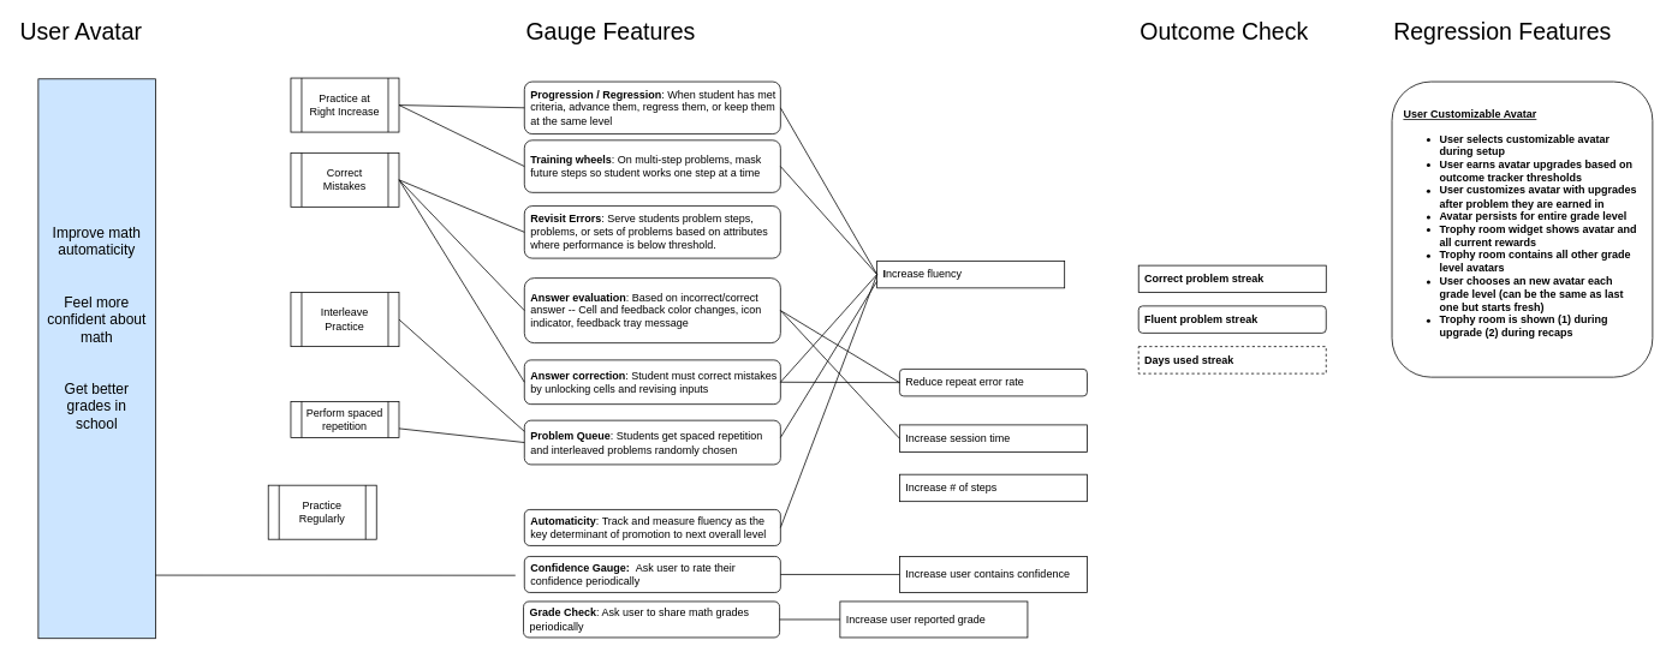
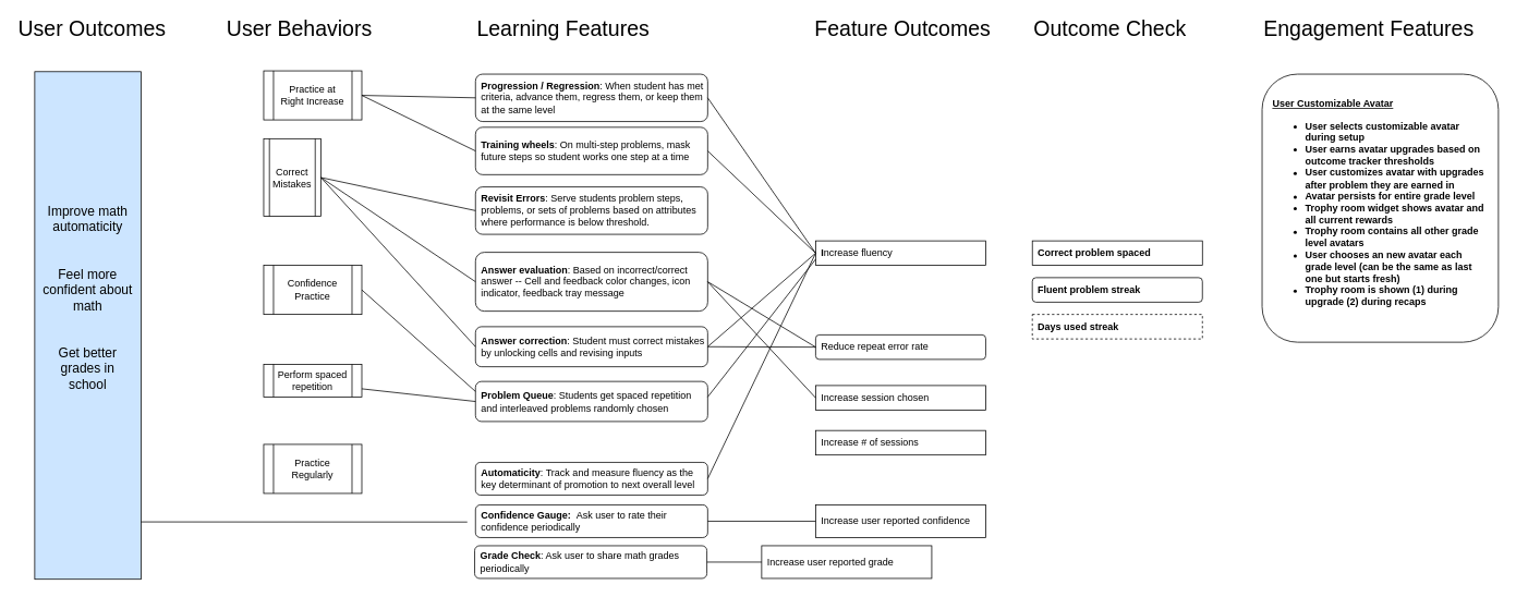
  <mxCell id="0" />
  <mxCell id="1" parent="0" />
  <mxCell id="2" value="&lt;div&gt;&lt;span style=&quot;background-color: transparent;&quot;&gt;&lt;b&gt;Answer evaluation&lt;/b&gt;: Based on incorrect/correct answer -- Cell and feedback color changes, icon indicator, feedback tray message&lt;/span&gt;&lt;/div&gt;" style="rounded=1;whiteSpace=wrap;html=1;align=left;spacingLeft=5;fillColor=none;fontColor=light-dark(#000000, #faf4f4);strokeColor=default;" parent="1" vertex="1"><mxGeometry x="581" y="308" width="284" height="72" as="geometry" /></mxCell>
- <mxCell id="3" value="Practice Regularly" style="shape=process;whiteSpace=wrap;html=1;backgroundOutline=1;spacingLeft=4;spacingRight=4;fontColor=light-dark(#000000, #faf4f4);" parent="1" vertex="1"><mxGeometry x="297" y="538" width="120" height="60" as="geometry" /></mxCell>
- <mxCell id="4" value="Correct Mistakes" style="shape=process;whiteSpace=wrap;html=1;backgroundOutline=1;spacingLeft=4;spacingRight=4;fontColor=light-dark(#000000, #faf4f4);" parent="1" vertex="1"><mxGeometry x="322" y="169" width="120" height="60" as="geometry" /></mxCell>
+ <mxCell id="3" value="Practice Regularly" style="shape=process;whiteSpace=wrap;html=1;backgroundOutline=1;spacingLeft=4;spacingRight=4;fontColor=light-dark(#000000, #faf4f4);" parent="1" vertex="1"><mxGeometry x="322" y="543" width="120" height="60" as="geometry" /></mxCell>
+ <mxCell id="4" value="Correct Mistakes" style="shape=process;whiteSpace=wrap;html=1;backgroundOutline=1;spacingLeft=4;spacingRight=4;fontColor=light-dark(#000000, #faf4f4);" parent="1" vertex="1"><mxGeometry x="322" y="169" width="70" height="95" as="geometry" /></mxCell>
  <mxCell id="5" value="Practice at Right Increase" style="shape=process;whiteSpace=wrap;html=1;backgroundOutline=1;spacingLeft=4;spacingRight=4;fontColor=light-dark(#000000, #faf4f4);" parent="1" vertex="1"><mxGeometry x="322" y="86" width="120" height="60" as="geometry" /></mxCell>
  <mxCell id="6" value="Perform spaced repetition" style="shape=process;whiteSpace=wrap;html=1;backgroundOutline=1;spacingLeft=4;spacingRight=4;fontColor=light-dark(#000000, #faf4f4);" parent="1" vertex="1"><mxGeometry x="322" y="445" width="120" height="40" as="geometry" /></mxCell>
- <mxCell id="7" value="Interleave Practice" style="shape=process;whiteSpace=wrap;html=1;backgroundOutline=1;spacingLeft=4;spacingRight=4;fontColor=light-dark(#000000, #faf4f4);" parent="1" vertex="1"><mxGeometry x="322" y="324" width="120" height="60" as="geometry" /></mxCell>
+ <mxCell id="7" value="Confidence Practice" style="shape=process;whiteSpace=wrap;html=1;backgroundOutline=1;spacingLeft=4;spacingRight=4;fontColor=light-dark(#000000, #faf4f4);" parent="1" vertex="1"><mxGeometry x="322" y="324" width="120" height="60" as="geometry" /></mxCell>
  <mxCell id="8" style="edgeStyle=orthogonalEdgeStyle;rounded=0;orthogonalLoop=1;jettySize=auto;html=1;exitX=0.5;exitY=1;exitDx=0;exitDy=0;fontColor=light-dark(#000000, #faf4f4);" parent="1" source="5" target="5" edge="1"><mxGeometry relative="1" as="geometry" /></mxCell>
  <mxCell id="9" value="&lt;div style=&quot;&quot;&gt;&lt;font style=&quot;font-size: 24px;&quot;&gt;&lt;br&gt;&lt;/font&gt;&lt;/div&gt;&lt;div style=&quot;&quot;&gt;&lt;font style=&quot;font-size: 24px;&quot;&gt;&lt;br&gt;&lt;/font&gt;&lt;/div&gt;&lt;div style=&quot;&quot;&gt;&lt;font style=&quot;font-size: 24px;&quot;&gt;&lt;br&gt;&lt;/font&gt;&lt;/div&gt;&lt;div style=&quot;&quot;&gt;&lt;font style=&quot;font-size: 24px;&quot;&gt;&lt;br&gt;&lt;/font&gt;&lt;/div&gt;&lt;div style=&quot;&quot;&gt;&lt;font style=&quot;font-size: 24px;&quot;&gt;&lt;br&gt;&lt;/font&gt;&lt;/div&gt;&lt;div style=&quot;&quot;&gt;&lt;font size=&quot;3&quot;&gt;Improve math automaticity&lt;/font&gt;&lt;/div&gt;&lt;div style=&quot;&quot;&gt;&lt;font size=&quot;3&quot;&gt;&lt;br&gt;&lt;/font&gt;&lt;/div&gt;&lt;div style=&quot;&quot;&gt;&lt;font size=&quot;3&quot;&gt;&lt;br&gt;&lt;/font&gt;&lt;/div&gt;&lt;div style=&quot;&quot;&gt;&lt;font size=&quot;3&quot;&gt;Feel more confident about math&lt;/font&gt;&lt;/div&gt;&lt;div style=&quot;&quot;&gt;&lt;font size=&quot;3&quot;&gt;&lt;br&gt;&lt;/font&gt;&lt;/div&gt;&lt;div style=&quot;&quot;&gt;&lt;font size=&quot;3&quot;&gt;&lt;br&gt;&lt;/font&gt;&lt;/div&gt;&lt;div style=&quot;&quot;&gt;&lt;font size=&quot;3&quot;&gt;Get better grades in school&lt;/font&gt;&lt;/div&gt;" style="rounded=0;whiteSpace=wrap;html=1;align=center;spacingLeft=9;verticalAlign=top;spacingTop=11;spacingRight=9;fillColor=light-dark(#CCE5FF,var(--ge-dark-color, #121212));fontColor=light-dark(#000000, #faf4f4);" parent="1" vertex="1"><mxGeometry x="42" y="87" width="130" height="621" as="geometry" /></mxCell>
- <mxCell id="10" value="User Avatar" style="text;html=1;align=left;verticalAlign=middle;whiteSpace=wrap;rounded=0;fontSize=26;fontColor=light-dark(#000000, #faf4f4);" parent="1" vertex="1"><mxGeometry x="20" y="20" width="215" height="30" as="geometry" /></mxCell>
- <mxCell id="12" value="Gauge Features" style="text;html=1;align=left;verticalAlign=middle;whiteSpace=wrap;rounded=0;fontSize=26;fontColor=light-dark(#000000, #faf4f4);" parent="1" vertex="1"><mxGeometry x="581" y="20" width="250" height="30" as="geometry" /></mxCell>
+ <mxCell id="10" value="User Outcomes" style="text;html=1;align=left;verticalAlign=middle;whiteSpace=wrap;rounded=0;fontSize=26;fontColor=light-dark(#000000, #faf4f4);" parent="1" vertex="1"><mxGeometry x="20" y="20" width="215" height="30" as="geometry" /></mxCell>
+ <mxCell id="11" value="User Behaviors" style="text;html=1;align=left;verticalAlign=middle;whiteSpace=wrap;rounded=0;fontSize=26;fontColor=light-dark(#000000, #faf4f4);" parent="1" vertex="1"><mxGeometry x="275" y="20" width="240" height="30" as="geometry" /></mxCell>
+ <mxCell id="12" value="Learning Features" style="text;html=1;align=left;verticalAlign=middle;whiteSpace=wrap;rounded=0;fontSize=26;fontColor=light-dark(#000000, #faf4f4);" parent="1" vertex="1"><mxGeometry x="581" y="20" width="250" height="30" as="geometry" /></mxCell>
+ <mxCell id="13" value="Feature Outcomes" style="text;html=1;align=left;verticalAlign=middle;whiteSpace=wrap;rounded=0;fontSize=26;fontColor=light-dark(#000000, #faf4f4);" parent="1" vertex="1"><mxGeometry x="994" y="20" width="228" height="30" as="geometry" /></mxCell>
  <mxCell id="14" value="&lt;div&gt;&lt;span style=&quot;background-color: transparent;&quot;&gt;&lt;b&gt;Training wheels&lt;/b&gt;: On multi-step problems, mask future steps so student works one step at a time&lt;/span&gt;&lt;/div&gt;" style="rounded=1;whiteSpace=wrap;html=1;align=left;spacingLeft=5;fillColor=none;fontColor=light-dark(#000000, #faf4f4);strokeColor=default;" parent="1" vertex="1"><mxGeometry x="581" y="155" width="284" height="58" as="geometry" /></mxCell>
- <mxCell id="15" value="&lt;b&gt;I&lt;/b&gt;ncrease fluency" style="rounded=0;whiteSpace=wrap;html=1;align=left;spacingLeft=5;fontStyle=0;fontColor=light-dark(#000000, #faf4f4);" parent="1" vertex="1"><mxGeometry x="972" y="289" width="208" height="30" as="geometry" /></mxCell>
+ <mxCell id="15" value="&lt;b&gt;I&lt;/b&gt;ncrease fluency" style="rounded=0;whiteSpace=wrap;html=1;align=left;spacingLeft=5;fontStyle=0;fontColor=light-dark(#000000, #faf4f4);" parent="1" vertex="1"><mxGeometry x="997" y="294" width="208" height="30" as="geometry" /></mxCell>
  <mxCell id="16" value="" style="endArrow=none;html=1;rounded=0;entryX=0;entryY=0.5;entryDx=0;entryDy=0;exitX=1;exitY=0.5;exitDx=0;exitDy=0;fontColor=light-dark(#000000, #faf4f4);" parent="1" source="14" target="15" edge="1"><mxGeometry width="50" height="50" relative="1" as="geometry"><mxPoint x="875" y="33" as="sourcePoint" /><mxPoint x="1007" y="58" as="targetPoint" /></mxGeometry></mxCell>
  <mxCell id="17" value="" style="endArrow=none;html=1;rounded=0;entryX=0;entryY=0.5;entryDx=0;entryDy=0;exitX=1;exitY=0.5;exitDx=0;exitDy=0;fontColor=light-dark(#000000, #faf4f4);" parent="1" source="22" target="15" edge="1"><mxGeometry width="50" height="50" relative="1" as="geometry"><mxPoint x="875" y="182" as="sourcePoint" /><mxPoint x="997" y="197" as="targetPoint" /></mxGeometry></mxCell>
  <mxCell id="18" value="" style="endArrow=none;html=1;rounded=0;entryX=0;entryY=0.5;entryDx=0;entryDy=0;exitX=1;exitY=0.5;exitDx=0;exitDy=0;fontColor=light-dark(#000000, #faf4f4);" parent="1" source="5" target="14" edge="1"><mxGeometry width="50" height="50" relative="1" as="geometry"><mxPoint x="465" y="354" as="sourcePoint" /><mxPoint x="591" y="136" as="targetPoint" /></mxGeometry></mxCell>
  <mxCell id="19" value="&lt;div&gt;&lt;span style=&quot;background-color: transparent;&quot;&gt;&lt;b&gt;Answer correction&lt;/b&gt;: Student must correct mistakes by unlocking cells and revising inputs&lt;/span&gt;&lt;/div&gt;" style="rounded=1;whiteSpace=wrap;html=1;align=left;spacingLeft=5;fillColor=none;fontColor=light-dark(#000000, #faf4f4);strokeColor=default;" parent="1" vertex="1"><mxGeometry x="581" y="399" width="284" height="49" as="geometry" /></mxCell>
  <mxCell id="20" value="" style="endArrow=none;html=1;rounded=0;exitX=1;exitY=0.5;exitDx=0;exitDy=0;entryX=0;entryY=0.5;entryDx=0;entryDy=0;fontColor=light-dark(#000000, #faf4f4);" parent="1" source="4" target="19" edge="1"><mxGeometry width="50" height="50" relative="1" as="geometry"><mxPoint x="465" y="406" as="sourcePoint" /><mxPoint x="591" y="406" as="targetPoint" /></mxGeometry></mxCell>
  <mxCell id="21" value="" style="endArrow=none;html=1;rounded=0;exitX=1;exitY=0.5;exitDx=0;exitDy=0;entryX=0;entryY=0.5;entryDx=0;entryDy=0;fontColor=light-dark(#000000, #faf4f4);" parent="1" source="4" target="2" edge="1"><mxGeometry width="50" height="50" relative="1" as="geometry"><mxPoint x="465" y="520" as="sourcePoint" /><mxPoint x="591" y="520" as="targetPoint" /></mxGeometry></mxCell>
  <mxCell id="22" value="&lt;div&gt;&lt;span style=&quot;background-color: transparent;&quot;&gt;&lt;b&gt;Progression / Regression&lt;/b&gt;: When student has met criteria, advance them, regress them, or keep them at the same level&lt;/span&gt;&lt;/div&gt;" style="rounded=1;whiteSpace=wrap;html=1;align=left;spacingLeft=5;fillColor=none;fontColor=light-dark(#000000, #faf4f4);strokeColor=default;" parent="1" vertex="1"><mxGeometry x="581" y="90" width="284" height="58" as="geometry" /></mxCell>
  <mxCell id="23" value="" style="endArrow=none;html=1;rounded=0;exitX=1;exitY=0.5;exitDx=0;exitDy=0;entryX=0;entryY=0.5;entryDx=0;entryDy=0;fontColor=light-dark(#000000, #faf4f4);" parent="1" source="19" target="15" edge="1"><mxGeometry width="50" height="50" relative="1" as="geometry"><mxPoint x="875" y="272" as="sourcePoint" /><mxPoint x="1002" y="223" as="targetPoint" /></mxGeometry></mxCell>
  <mxCell id="24" value="Reduce repeat error rate" style="whiteSpace=wrap;html=1;align=left;spacingLeft=5;fontStyle=0;fontColor=light-dark(#000000, #faf4f4);rounded=1;" parent="1" vertex="1"><mxGeometry x="997" y="409" width="208" height="30" as="geometry" /></mxCell>
  <mxCell id="25" value="" style="endArrow=none;html=1;rounded=0;exitX=1;exitY=0.5;exitDx=0;exitDy=0;entryX=0;entryY=0.5;entryDx=0;entryDy=0;fontColor=light-dark(#000000, #faf4f4);" parent="1" source="19" target="24" edge="1"><mxGeometry width="50" height="50" relative="1" as="geometry"><mxPoint x="875" y="584" as="sourcePoint" /><mxPoint x="1007" y="319" as="targetPoint" /></mxGeometry></mxCell>
  <mxCell id="26" value="" style="endArrow=none;html=1;rounded=0;exitX=1;exitY=0.5;exitDx=0;exitDy=0;entryX=0;entryY=0.5;entryDx=0;entryDy=0;fontColor=light-dark(#000000, #faf4f4);" parent="1" source="2" target="24" edge="1"><mxGeometry width="50" height="50" relative="1" as="geometry"><mxPoint x="875" y="584" as="sourcePoint" /><mxPoint x="1007" y="408" as="targetPoint" /></mxGeometry></mxCell>
- <mxCell id="27" value="Increase session time" style="rounded=0;whiteSpace=wrap;html=1;align=left;spacingLeft=5;fontStyle=0;fontColor=light-dark(#000000, #faf4f4);" parent="1" vertex="1"><mxGeometry x="997" y="471" width="208" height="30" as="geometry" /></mxCell>
+ <mxCell id="27" value="Increase session chosen" style="rounded=0;whiteSpace=wrap;html=1;align=left;spacingLeft=5;fontStyle=0;fontColor=light-dark(#000000, #faf4f4);" parent="1" vertex="1"><mxGeometry x="997" y="471" width="208" height="30" as="geometry" /></mxCell>
  <mxCell id="28" value="" style="endArrow=none;html=1;rounded=0;exitX=1;exitY=0.5;exitDx=0;exitDy=0;entryX=0;entryY=0.5;entryDx=0;entryDy=0;fontColor=light-dark(#000000, #faf4f4);" parent="1" source="2" target="27" edge="1"><mxGeometry width="50" height="50" relative="1" as="geometry"><mxPoint x="875" y="434" as="sourcePoint" /><mxPoint x="1007" y="408" as="targetPoint" /></mxGeometry></mxCell>
  <mxCell id="29" value="&lt;div&gt;&lt;span style=&quot;background-color: transparent;&quot;&gt;&lt;b&gt;Automaticity&lt;/b&gt;:&amp;nbsp;&lt;/span&gt;&lt;span style=&quot;background-color: transparent;&quot;&gt;Track and measure fluency as the key determinant of promotion to next overall level&lt;/span&gt;&lt;/div&gt;" style="rounded=1;whiteSpace=wrap;html=1;align=left;spacingLeft=5;strokeColor=default;fillColor=none;fontColor=light-dark(#000000, #faf4f4);" parent="1" vertex="1"><mxGeometry x="581" y="565" width="284" height="40" as="geometry" /></mxCell>
  <mxCell id="30" value="" style="endArrow=none;html=1;rounded=0;exitX=1;exitY=0.5;exitDx=0;exitDy=0;entryX=0;entryY=0.5;entryDx=0;entryDy=0;fontColor=light-dark(#000000, #faf4f4);" parent="1" source="29" target="15" edge="1"><mxGeometry width="50" height="50" relative="1" as="geometry"><mxPoint x="875" y="496" as="sourcePoint" /><mxPoint x="997" y="585" as="targetPoint" /></mxGeometry></mxCell>
  <mxCell id="31" value="&lt;div&gt;&lt;b&gt;Confidence Gauge:&lt;/b&gt;&amp;nbsp;&amp;nbsp;&lt;span style=&quot;background-color: transparent;&quot;&gt;Ask user to rate their confidence periodically&lt;/span&gt;&lt;/div&gt;" style="rounded=1;whiteSpace=wrap;html=1;align=left;spacingLeft=5;strokeColor=default;fillColor=none;fontColor=light-dark(#000000, #faf4f4);" parent="1" vertex="1"><mxGeometry x="581" y="617" width="284" height="40" as="geometry" /></mxCell>
- <mxCell id="32" value="Increase user contains confidence" style="rounded=0;whiteSpace=wrap;html=1;align=left;spacingLeft=5;fontStyle=0;fontColor=light-dark(#000000, #faf4f4);" parent="1" vertex="1"><mxGeometry x="997" y="617" width="208" height="40" as="geometry" /></mxCell>
+ <mxCell id="32" value="Increase user reported confidence" style="rounded=0;whiteSpace=wrap;html=1;align=left;spacingLeft=5;fontStyle=0;fontColor=light-dark(#000000, #faf4f4);" parent="1" vertex="1"><mxGeometry x="997" y="617" width="208" height="40" as="geometry" /></mxCell>
  <mxCell id="33" value="" style="endArrow=none;html=1;rounded=0;exitX=1;exitY=0.5;exitDx=0;exitDy=0;entryX=0;entryY=0.5;entryDx=0;entryDy=0;fontColor=light-dark(#000000, #faf4f4);" parent="1" source="31" target="32" edge="1"><mxGeometry width="50" height="50" relative="1" as="geometry"><mxPoint x="865" y="656" as="sourcePoint" /><mxPoint x="997" y="656" as="targetPoint" /></mxGeometry></mxCell>
  <mxCell id="34" value="&lt;div&gt;&lt;span style=&quot;background-color: transparent;&quot;&gt;&lt;b&gt;Grade Check&lt;/b&gt;: Ask user to share math grades periodically&lt;/span&gt;&lt;/div&gt;" style="rounded=1;whiteSpace=wrap;html=1;align=left;spacingLeft=5;strokeColor=default;fillColor=none;fontColor=light-dark(#000000, #faf4f4);" parent="1" vertex="1"><mxGeometry x="580" y="667" width="284" height="40" as="geometry" /></mxCell>
  <mxCell id="35" value="Increase user reported grade" style="rounded=0;whiteSpace=wrap;html=1;align=left;spacingLeft=5;fontStyle=0;fontColor=light-dark(#000000, #faf4f4);" parent="1" vertex="1"><mxGeometry x="931" y="667" width="208" height="40" as="geometry" /></mxCell>
  <mxCell id="36" value="" style="endArrow=none;html=1;rounded=0;exitX=1;exitY=0.5;exitDx=0;exitDy=0;entryX=0;entryY=0.5;entryDx=0;entryDy=0;fontColor=light-dark(#000000, #faf4f4);" parent="1" source="34" target="35" edge="1"><mxGeometry width="50" height="50" relative="1" as="geometry"><mxPoint x="874" y="598" as="sourcePoint" /><mxPoint x="1006" y="448" as="targetPoint" /></mxGeometry></mxCell>
  <mxCell id="37" value="" style="endArrow=none;html=1;rounded=0;exitX=1;exitY=0.887;exitDx=0;exitDy=0;entryX=0;entryY=0.5;entryDx=0;entryDy=0;exitPerimeter=0;fontColor=light-dark(#000000, #faf4f4);" parent="1" source="9" edge="1"><mxGeometry width="50" height="50" relative="1" as="geometry"><mxPoint x="465" y="209" as="sourcePoint" /><mxPoint x="571" y="638" as="targetPoint" /></mxGeometry></mxCell>
  <mxCell id="38" value="&lt;div&gt;&lt;span style=&quot;background-color: transparent;&quot;&gt;&lt;b&gt;Revisit Errors&lt;/b&gt;: Serve students problem steps, problems, or sets of problems based on attributes where performance is below threshold.&lt;/span&gt;&lt;/div&gt;" style="rounded=1;whiteSpace=wrap;html=1;align=left;spacingLeft=5;fillColor=none;fontColor=light-dark(#000000, #faf4f4);strokeColor=default;" parent="1" vertex="1"><mxGeometry x="581" y="228" width="284" height="58" as="geometry" /></mxCell>
  <mxCell id="39" value="" style="endArrow=none;html=1;rounded=0;entryX=0;entryY=0.5;entryDx=0;entryDy=0;exitX=1;exitY=0.5;exitDx=0;exitDy=0;fontColor=light-dark(#000000, #faf4f4);" parent="1" source="5" target="22" edge="1"><mxGeometry width="50" height="50" relative="1" as="geometry"><mxPoint x="452" y="126" as="sourcePoint" /><mxPoint x="591" y="194" as="targetPoint" /></mxGeometry></mxCell>
  <mxCell id="40" value="" style="endArrow=none;html=1;rounded=0;entryX=0;entryY=0.5;entryDx=0;entryDy=0;exitX=1;exitY=0.5;exitDx=0;exitDy=0;fontColor=light-dark(#000000, #faf4f4);" parent="1" source="4" target="38" edge="1"><mxGeometry width="50" height="50" relative="1" as="geometry"><mxPoint x="452" y="126" as="sourcePoint" /><mxPoint x="591" y="129" as="targetPoint" /></mxGeometry></mxCell>
  <mxCell id="41" value="&lt;div&gt;&lt;span style=&quot;background-color: transparent;&quot;&gt;&lt;b&gt;Problem Queue&lt;/b&gt;: Students get spaced repetition and interleaved problems randomly chosen&lt;/span&gt;&lt;/div&gt;" style="rounded=1;whiteSpace=wrap;html=1;align=left;spacingLeft=5;fillColor=none;fontColor=light-dark(#000000, #faf4f4);strokeColor=default;" parent="1" vertex="1"><mxGeometry x="581" y="466" width="284" height="49" as="geometry" /></mxCell>
  <mxCell id="42" value="" style="endArrow=none;html=1;rounded=0;exitX=1;exitY=0.5;exitDx=0;exitDy=0;entryX=0;entryY=0.25;entryDx=0;entryDy=0;fontColor=light-dark(#000000, #faf4f4);" parent="1" source="7" target="41" edge="1"><mxGeometry width="50" height="50" relative="1" as="geometry"><mxPoint x="452" y="209" as="sourcePoint" /><mxPoint x="591" y="434" as="targetPoint" /></mxGeometry></mxCell>
  <mxCell id="43" value="" style="endArrow=none;html=1;rounded=0;exitX=1;exitY=0.75;exitDx=0;exitDy=0;entryX=0;entryY=0.5;entryDx=0;entryDy=0;fontColor=light-dark(#000000, #faf4f4);" parent="1" source="6" target="41" edge="1"><mxGeometry width="50" height="50" relative="1" as="geometry"><mxPoint x="452" y="364" as="sourcePoint" /><mxPoint x="591" y="488" as="targetPoint" /></mxGeometry></mxCell>
  <mxCell id="44" value="" style="endArrow=none;html=1;rounded=0;exitX=1;exitY=0.388;exitDx=0;exitDy=0;entryX=0;entryY=0.75;entryDx=0;entryDy=0;exitPerimeter=0;fontColor=light-dark(#000000, #faf4f4);" parent="1" source="41" target="15" edge="1"><mxGeometry width="50" height="50" relative="1" as="geometry"><mxPoint x="875" y="434" as="sourcePoint" /><mxPoint x="1007" y="319" as="targetPoint" /></mxGeometry></mxCell>
- <mxCell id="45" value="Increase # of steps" style="rounded=0;whiteSpace=wrap;html=1;align=left;spacingLeft=5;fontStyle=0;fontColor=light-dark(#000000, #faf4f4);" vertex="1" parent="1"><mxGeometry x="997" y="526" width="208" height="30" as="geometry" /></mxCell>
- <mxCell id="46" value="Regression Features" style="text;html=1;align=left;verticalAlign=middle;whiteSpace=wrap;rounded=0;fontSize=26;fontColor=light-dark(#000000, #faf4f4);" vertex="1" parent="1"><mxGeometry x="1543" y="20" width="284" height="30" as="geometry" /></mxCell>
+ <mxCell id="45" value="Increase # of sessions" style="rounded=0;whiteSpace=wrap;html=1;align=left;spacingLeft=5;fontStyle=0;fontColor=light-dark(#000000, #faf4f4);" vertex="1" parent="1"><mxGeometry x="997" y="526" width="208" height="30" as="geometry" /></mxCell>
+ <mxCell id="46" value="Engagement Features" style="text;html=1;align=left;verticalAlign=middle;whiteSpace=wrap;rounded=0;fontSize=26;fontColor=light-dark(#000000, #faf4f4);" vertex="1" parent="1"><mxGeometry x="1543" y="20" width="284" height="30" as="geometry" /></mxCell>
  <mxCell id="47" value="&lt;div&gt;&lt;b&gt;&lt;u&gt;User Customizable Avatar&lt;/u&gt;&lt;/b&gt;&lt;/div&gt;&lt;div&gt;&lt;ul&gt;&lt;li&gt;&lt;b&gt;User selects customizable avatar during setup&lt;/b&gt;&lt;/li&gt;&lt;li&gt;&lt;b&gt;User earns avatar upgrades based on outcome tracker thresholds&lt;/b&gt;&lt;/li&gt;&lt;li&gt;&lt;b&gt;User customizes avatar with upgrades after problem they are earned in&lt;/b&gt;&lt;/li&gt;&lt;li&gt;&lt;b&gt;Avatar persists for entire grade level&lt;/b&gt;&lt;/li&gt;&lt;li&gt;&lt;b&gt;Trophy room widget shows avatar and all current rewards&lt;/b&gt;&lt;/li&gt;&lt;li&gt;&lt;b&gt;Trophy room contains all other grade level avatars&lt;/b&gt;&lt;/li&gt;&lt;li&gt;&lt;b&gt;User chooses an new avatar each grade level (can be the same as last one but starts fresh)&lt;/b&gt;&lt;/li&gt;&lt;li&gt;&lt;b&gt;Trophy room is shown (1) during upgrade (2) during recaps&lt;/b&gt;&lt;/li&gt;&lt;/ul&gt;&lt;/div&gt;" style="rounded=1;whiteSpace=wrap;html=1;align=left;spacingLeft=11;fillColor=none;fontColor=light-dark(#000000, #faf4f4);strokeColor=default;spacingRight=14;spacingTop=5;spacingBottom=5;" vertex="1" parent="1"><mxGeometry x="1543" y="90" width="289" height="328" as="geometry" /></mxCell>
  <mxCell id="48" value="Outcome Check" style="text;html=1;align=left;verticalAlign=middle;whiteSpace=wrap;rounded=0;fontSize=26;fontColor=light-dark(#000000, #faf4f4);" vertex="1" parent="1"><mxGeometry x="1262" y="20" width="240" height="30" as="geometry" /></mxCell>
- <mxCell id="49" value="&lt;b&gt;Correct problem streak&lt;/b&gt;" style="rounded=0;whiteSpace=wrap;html=1;align=left;spacingLeft=5;fontStyle=0;fontColor=light-dark(#000000, #faf4f4);" vertex="1" parent="1"><mxGeometry x="1262" y="294" width="208" height="30" as="geometry" /></mxCell>
+ <mxCell id="49" value="&lt;b&gt;Correct problem spaced&lt;/b&gt;" style="rounded=0;whiteSpace=wrap;html=1;align=left;spacingLeft=5;fontStyle=0;fontColor=light-dark(#000000, #faf4f4);" vertex="1" parent="1"><mxGeometry x="1262" y="294" width="208" height="30" as="geometry" /></mxCell>
  <mxCell id="50" value="&lt;b&gt;Fluent problem streak&lt;/b&gt;" style="whiteSpace=wrap;html=1;align=left;spacingLeft=5;fontStyle=0;fontColor=light-dark(#000000, #faf4f4);rounded=1;" vertex="1" parent="1"><mxGeometry x="1262" y="339" width="208" height="30" as="geometry" /></mxCell>
  <mxCell id="51" value="&lt;b&gt;Days used streak&lt;/b&gt;" style="rounded=0;whiteSpace=wrap;html=1;align=left;spacingLeft=5;fontStyle=0;fontColor=light-dark(#000000, #faf4f4);dashed=1;" vertex="1" parent="1"><mxGeometry x="1262" y="384" width="208" height="30" as="geometry" /></mxCell>
